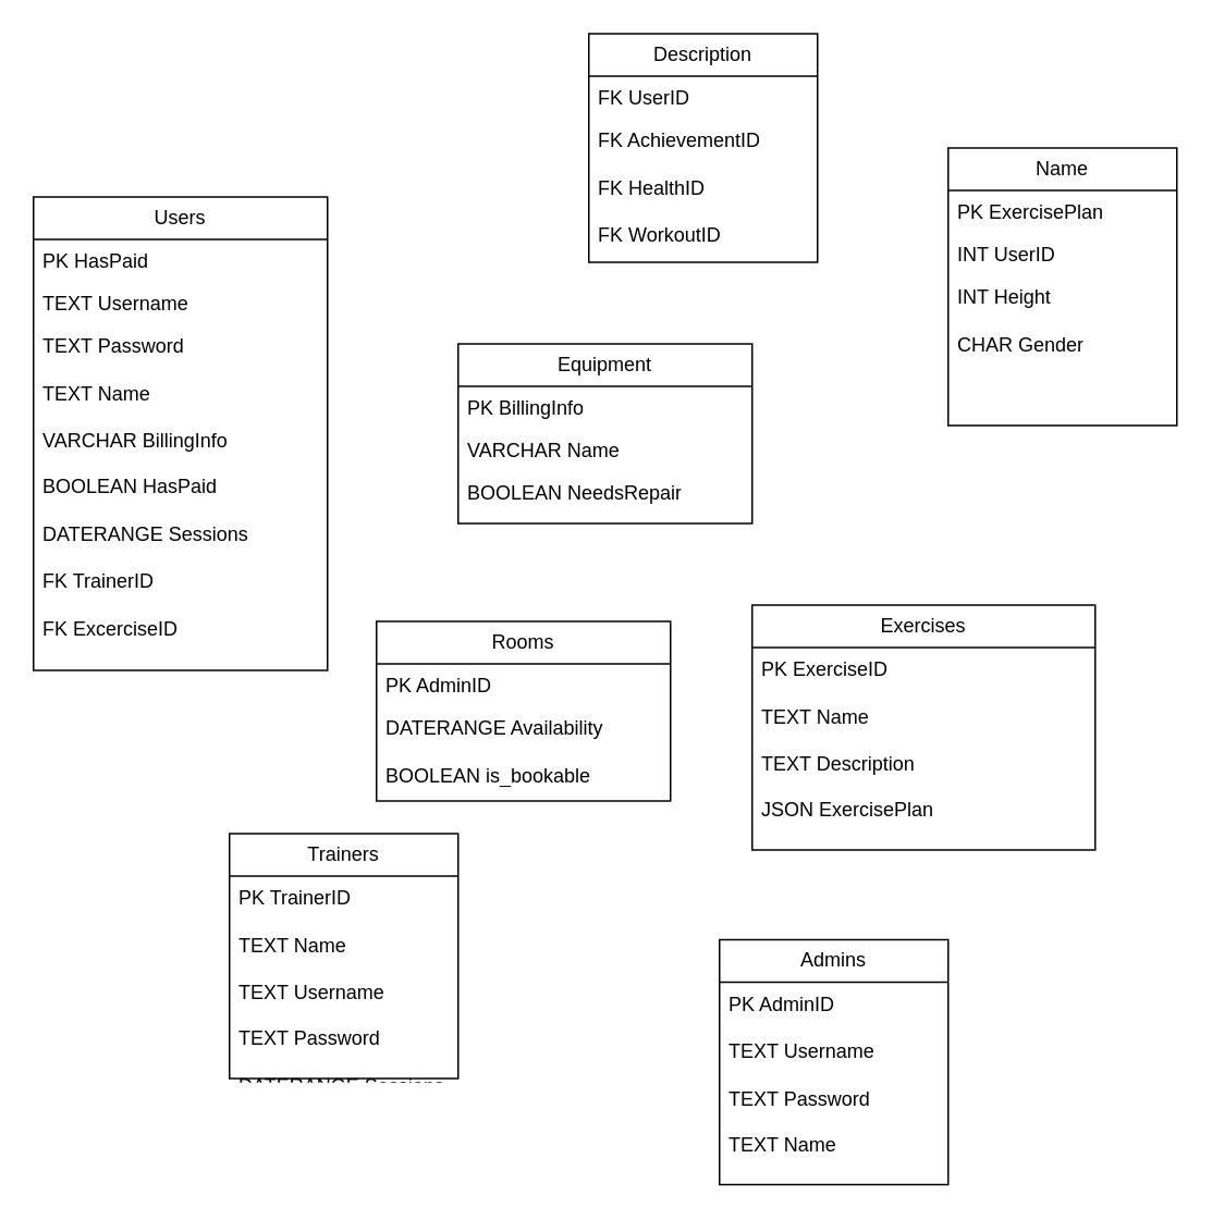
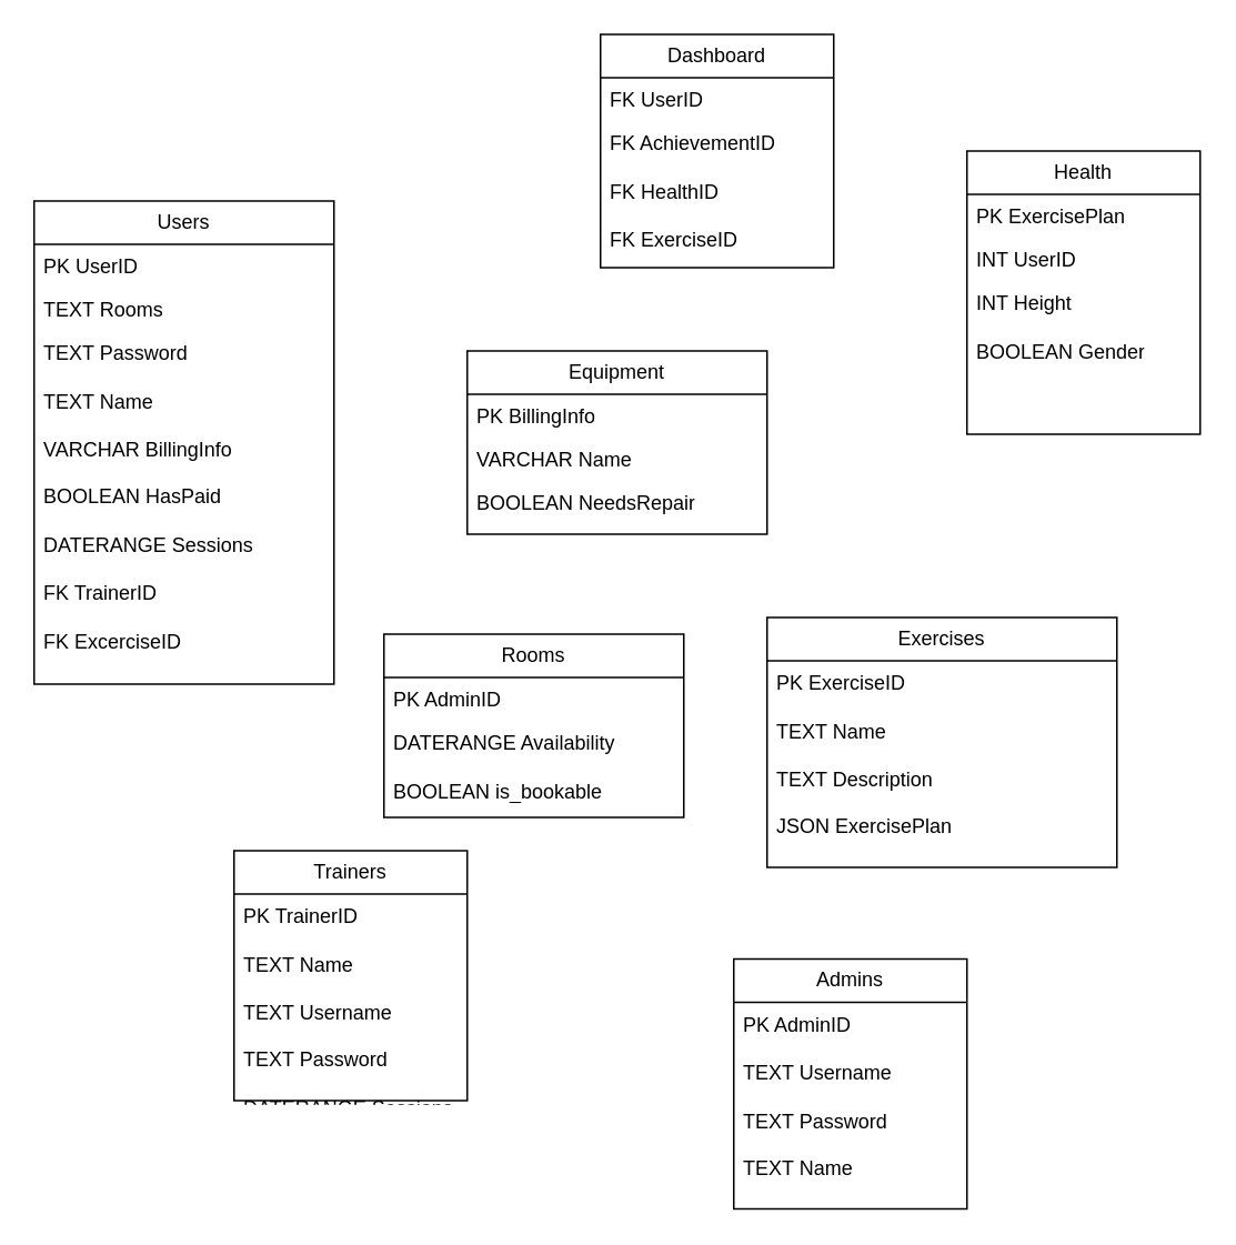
  <mxCell id="0" />
  <mxCell id="1" parent="0" />
  <mxCell id="2" value="Users" style="swimlane;fontStyle=0;childLayout=stackLayout;horizontal=1;startSize=26;fillColor=none;horizontalStack=0;resizeParent=1;resizeParentMax=0;resizeLast=0;collapsible=1;marginBottom=0;whiteSpace=wrap;html=1;" parent="1" vertex="1"><mxGeometry x="20" y="120" width="180" height="290" as="geometry" /></mxCell>
- <mxCell id="3" value="PK HasPaid" style="text;strokeColor=none;fillColor=none;align=left;verticalAlign=top;spacingLeft=4;spacingRight=4;overflow=hidden;rotatable=0;points=[[0,0.5],[1,0.5]];portConstraint=eastwest;whiteSpace=wrap;html=1;" parent="2" vertex="1"><mxGeometry y="26" width="180" height="26" as="geometry" /></mxCell>
- <mxCell id="4" value="TEXT Username" style="text;strokeColor=none;fillColor=none;align=left;verticalAlign=top;spacingLeft=4;spacingRight=4;overflow=hidden;rotatable=0;points=[[0,0.5],[1,0.5]];portConstraint=eastwest;whiteSpace=wrap;html=1;" parent="2" vertex="1"><mxGeometry y="52" width="180" height="26" as="geometry" /></mxCell>
+ <mxCell id="3" value="PK UserID" style="text;strokeColor=none;fillColor=none;align=left;verticalAlign=top;spacingLeft=4;spacingRight=4;overflow=hidden;rotatable=0;points=[[0,0.5],[1,0.5]];portConstraint=eastwest;whiteSpace=wrap;html=1;" parent="2" vertex="1"><mxGeometry y="26" width="180" height="26" as="geometry" /></mxCell>
+ <mxCell id="4" value="TEXT Rooms" style="text;strokeColor=none;fillColor=none;align=left;verticalAlign=top;spacingLeft=4;spacingRight=4;overflow=hidden;rotatable=0;points=[[0,0.5],[1,0.5]];portConstraint=eastwest;whiteSpace=wrap;html=1;" parent="2" vertex="1"><mxGeometry y="52" width="180" height="26" as="geometry" /></mxCell>
  <mxCell id="5" value="TEXT Password&lt;div&gt;&lt;br&gt;&lt;/div&gt;&lt;div&gt;TEXT Name&lt;div&gt;&lt;br&gt;&lt;/div&gt;&lt;div&gt;VARCHAR BillingInfo&lt;/div&gt;&lt;div&gt;&lt;br&gt;&lt;/div&gt;&lt;div&gt;BOOLEAN HasPaid&lt;/div&gt;&lt;div&gt;&lt;br&gt;&lt;/div&gt;&lt;div&gt;DATERANGE Sessions&lt;/div&gt;&lt;/div&gt;&lt;div&gt;&lt;br&gt;&lt;/div&gt;&lt;div&gt;FK TrainerID&lt;br&gt;&lt;/div&gt;&lt;div&gt;&lt;br&gt;&lt;/div&gt;&lt;div&gt;FK ExcerciseID&lt;/div&gt;" style="text;strokeColor=none;fillColor=none;align=left;verticalAlign=top;spacingLeft=4;spacingRight=4;overflow=hidden;rotatable=0;points=[[0,0.5],[1,0.5]];portConstraint=eastwest;whiteSpace=wrap;html=1;" parent="2" vertex="1"><mxGeometry y="78" width="180" height="212" as="geometry" /></mxCell>
- <mxCell id="6" value="Description" style="swimlane;fontStyle=0;childLayout=stackLayout;horizontal=1;startSize=26;fillColor=none;horizontalStack=0;resizeParent=1;resizeParentMax=0;resizeLast=0;collapsible=1;marginBottom=0;whiteSpace=wrap;html=1;" parent="1" vertex="1"><mxGeometry x="360" y="20" width="140" height="140" as="geometry" /></mxCell>
+ <mxCell id="6" value="Dashboard" style="swimlane;fontStyle=0;childLayout=stackLayout;horizontal=1;startSize=26;fillColor=none;horizontalStack=0;resizeParent=1;resizeParentMax=0;resizeLast=0;collapsible=1;marginBottom=0;whiteSpace=wrap;html=1;" parent="1" vertex="1"><mxGeometry x="360" y="20" width="140" height="140" as="geometry" /></mxCell>
  <mxCell id="7" value="FK UserID" style="text;strokeColor=none;fillColor=none;align=left;verticalAlign=top;spacingLeft=4;spacingRight=4;overflow=hidden;rotatable=0;points=[[0,0.5],[1,0.5]];portConstraint=eastwest;whiteSpace=wrap;html=1;" parent="6" vertex="1"><mxGeometry y="26" width="140" height="26" as="geometry" /></mxCell>
- <mxCell id="8" value="FK AchievementID&lt;div&gt;&lt;br&gt;&lt;/div&gt;&lt;div&gt;FK HealthID&lt;/div&gt;&lt;div&gt;&lt;br&gt;&lt;/div&gt;&lt;div&gt;FK WorkoutID&lt;/div&gt;" style="text;strokeColor=none;fillColor=none;align=left;verticalAlign=top;spacingLeft=4;spacingRight=4;overflow=hidden;rotatable=0;points=[[0,0.5],[1,0.5]];portConstraint=eastwest;whiteSpace=wrap;html=1;" parent="6" vertex="1"><mxGeometry y="52" width="140" height="88" as="geometry" /></mxCell>
- <mxCell id="9" value="Name" style="swimlane;fontStyle=0;childLayout=stackLayout;horizontal=1;startSize=26;fillColor=none;horizontalStack=0;resizeParent=1;resizeParentMax=0;resizeLast=0;collapsible=1;marginBottom=0;whiteSpace=wrap;html=1;" parent="1" vertex="1"><mxGeometry x="580" y="90" width="140" height="170" as="geometry" /></mxCell>
+ <mxCell id="8" value="FK AchievementID&lt;div&gt;&lt;br&gt;&lt;/div&gt;&lt;div&gt;FK HealthID&lt;/div&gt;&lt;div&gt;&lt;br&gt;&lt;/div&gt;&lt;div&gt;FK ExerciseID&lt;/div&gt;" style="text;strokeColor=none;fillColor=none;align=left;verticalAlign=top;spacingLeft=4;spacingRight=4;overflow=hidden;rotatable=0;points=[[0,0.5],[1,0.5]];portConstraint=eastwest;whiteSpace=wrap;html=1;" parent="6" vertex="1"><mxGeometry y="52" width="140" height="88" as="geometry" /></mxCell>
+ <mxCell id="9" value="Health" style="swimlane;fontStyle=0;childLayout=stackLayout;horizontal=1;startSize=26;fillColor=none;horizontalStack=0;resizeParent=1;resizeParentMax=0;resizeLast=0;collapsible=1;marginBottom=0;whiteSpace=wrap;html=1;" parent="1" vertex="1"><mxGeometry x="580" y="90" width="140" height="170" as="geometry" /></mxCell>
  <mxCell id="10" value="PK ExercisePlan" style="text;strokeColor=none;fillColor=none;align=left;verticalAlign=top;spacingLeft=4;spacingRight=4;overflow=hidden;rotatable=0;points=[[0,0.5],[1,0.5]];portConstraint=eastwest;whiteSpace=wrap;html=1;" parent="9" vertex="1"><mxGeometry y="26" width="140" height="26" as="geometry" /></mxCell>
  <mxCell id="11" value="INT UserID" style="text;strokeColor=none;fillColor=none;align=left;verticalAlign=top;spacingLeft=4;spacingRight=4;overflow=hidden;rotatable=0;points=[[0,0.5],[1,0.5]];portConstraint=eastwest;whiteSpace=wrap;html=1;" parent="9" vertex="1"><mxGeometry y="52" width="140" height="26" as="geometry" /></mxCell>
- <mxCell id="12" value="INT Height&lt;div&gt;&lt;br&gt;&lt;/div&gt;&lt;div&gt;CHAR Gender&lt;/div&gt;&lt;div&gt;&lt;br&gt;&lt;/div&gt;" style="text;strokeColor=none;fillColor=none;align=left;verticalAlign=top;spacingLeft=4;spacingRight=4;overflow=hidden;rotatable=0;points=[[0,0.5],[1,0.5]];portConstraint=eastwest;whiteSpace=wrap;html=1;" parent="9" vertex="1"><mxGeometry y="78" width="140" height="92" as="geometry" /></mxCell>
+ <mxCell id="12" value="INT Height&lt;div&gt;&lt;br&gt;&lt;/div&gt;&lt;div&gt;BOOLEAN Gender&lt;/div&gt;&lt;div&gt;&lt;br&gt;&lt;/div&gt;" style="text;strokeColor=none;fillColor=none;align=left;verticalAlign=top;spacingLeft=4;spacingRight=4;overflow=hidden;rotatable=0;points=[[0,0.5],[1,0.5]];portConstraint=eastwest;whiteSpace=wrap;html=1;" parent="9" vertex="1"><mxGeometry y="78" width="140" height="92" as="geometry" /></mxCell>
  <mxCell id="13" value="Equipment" style="swimlane;fontStyle=0;childLayout=stackLayout;horizontal=1;startSize=26;fillColor=none;horizontalStack=0;resizeParent=1;resizeParentMax=0;resizeLast=0;collapsible=1;marginBottom=0;whiteSpace=wrap;html=1;" parent="1" vertex="1"><mxGeometry x="280" y="210" width="180" height="110" as="geometry" /></mxCell>
  <mxCell id="14" value="PK BillingInfo" style="text;strokeColor=none;fillColor=none;align=left;verticalAlign=top;spacingLeft=4;spacingRight=4;overflow=hidden;rotatable=0;points=[[0,0.5],[1,0.5]];portConstraint=eastwest;whiteSpace=wrap;html=1;" parent="13" vertex="1"><mxGeometry y="26" width="180" height="26" as="geometry" /></mxCell>
  <mxCell id="15" value="VARCHAR Name" style="text;strokeColor=none;fillColor=none;align=left;verticalAlign=top;spacingLeft=4;spacingRight=4;overflow=hidden;rotatable=0;points=[[0,0.5],[1,0.5]];portConstraint=eastwest;whiteSpace=wrap;html=1;" parent="13" vertex="1"><mxGeometry y="52" width="180" height="26" as="geometry" /></mxCell>
  <mxCell id="16" value="BOOLEAN NeedsRepair" style="text;strokeColor=none;fillColor=none;align=left;verticalAlign=top;spacingLeft=4;spacingRight=4;overflow=hidden;rotatable=0;points=[[0,0.5],[1,0.5]];portConstraint=eastwest;whiteSpace=wrap;html=1;" parent="13" vertex="1"><mxGeometry y="78" width="180" height="32" as="geometry" /></mxCell>
  <mxCell id="17" value="Rooms" style="swimlane;fontStyle=0;childLayout=stackLayout;horizontal=1;startSize=26;fillColor=none;horizontalStack=0;resizeParent=1;resizeParentMax=0;resizeLast=0;collapsible=1;marginBottom=0;whiteSpace=wrap;html=1;" parent="1" vertex="1"><mxGeometry x="230" y="380" width="180" height="110" as="geometry" /></mxCell>
  <mxCell id="18" value="PK AdminID" style="text;strokeColor=none;fillColor=none;align=left;verticalAlign=top;spacingLeft=4;spacingRight=4;overflow=hidden;rotatable=0;points=[[0,0.5],[1,0.5]];portConstraint=eastwest;whiteSpace=wrap;html=1;" parent="17" vertex="1"><mxGeometry y="26" width="180" height="26" as="geometry" /></mxCell>
  <mxCell id="19" value="DATERANGE Availability&lt;div&gt;&lt;br&gt;&lt;/div&gt;&lt;div&gt;BOOLEAN is_bookable&lt;/div&gt;" style="text;strokeColor=none;fillColor=none;align=left;verticalAlign=top;spacingLeft=4;spacingRight=4;overflow=hidden;rotatable=0;points=[[0,0.5],[1,0.5]];portConstraint=eastwest;whiteSpace=wrap;html=1;" parent="17" vertex="1"><mxGeometry y="52" width="180" height="58" as="geometry" /></mxCell>
  <mxCell id="20" value="Exercises" style="swimlane;fontStyle=0;childLayout=stackLayout;horizontal=1;startSize=26;fillColor=none;horizontalStack=0;resizeParent=1;resizeParentMax=0;resizeLast=0;collapsible=1;marginBottom=0;whiteSpace=wrap;html=1;" parent="1" vertex="1"><mxGeometry x="460" y="370" width="210" height="150" as="geometry" /></mxCell>
  <mxCell id="21" value="PK ExerciseID&lt;div&gt;&lt;br&gt;&lt;/div&gt;&lt;div&gt;TEXT Name&lt;br&gt;&lt;div&gt;&lt;br&gt;&lt;/div&gt;&lt;div&gt;TEXT Description&lt;/div&gt;&lt;div&gt;&lt;br&gt;&lt;/div&gt;&lt;div&gt;JSON ExercisePlan&lt;/div&gt;&lt;/div&gt;&lt;div&gt;&lt;br&gt;&lt;/div&gt;" style="text;strokeColor=none;fillColor=none;align=left;verticalAlign=top;spacingLeft=4;spacingRight=4;overflow=hidden;rotatable=0;points=[[0,0.5],[1,0.5]];portConstraint=eastwest;whiteSpace=wrap;html=1;" parent="20" vertex="1"><mxGeometry y="26" width="210" height="124" as="geometry" /></mxCell>
  <mxCell id="22" value="Trainers" style="swimlane;fontStyle=0;childLayout=stackLayout;horizontal=1;startSize=26;fillColor=none;horizontalStack=0;resizeParent=1;resizeParentMax=0;resizeLast=0;collapsible=1;marginBottom=0;whiteSpace=wrap;html=1;" parent="1" vertex="1"><mxGeometry x="140" y="510" width="140" height="150" as="geometry" /></mxCell>
  <mxCell id="23" value="PK TrainerID&lt;div&gt;&lt;br&gt;&lt;/div&gt;&lt;div&gt;TEXT Name&lt;/div&gt;&lt;div&gt;&lt;br&gt;&lt;/div&gt;&lt;div&gt;TEXT Username&lt;/div&gt;&lt;div&gt;&lt;br&gt;&lt;/div&gt;&lt;div&gt;TEXT Password&lt;/div&gt;&lt;div&gt;&lt;br&gt;&lt;/div&gt;&lt;div&gt;DATERANGE Sessions&lt;/div&gt;" style="text;strokeColor=none;fillColor=none;align=left;verticalAlign=top;spacingLeft=4;spacingRight=4;overflow=hidden;rotatable=0;points=[[0,0.5],[1,0.5]];portConstraint=eastwest;whiteSpace=wrap;html=1;" parent="22" vertex="1"><mxGeometry y="26" width="140" height="124" as="geometry" /></mxCell>
  <mxCell id="24" value="Admins" style="swimlane;fontStyle=0;childLayout=stackLayout;horizontal=1;startSize=26;fillColor=none;horizontalStack=0;resizeParent=1;resizeParentMax=0;resizeLast=0;collapsible=1;marginBottom=0;whiteSpace=wrap;html=1;" vertex="1" parent="1"><mxGeometry x="440" y="575" width="140" height="150" as="geometry" /></mxCell>
  <mxCell id="25" value="PK AdminID&lt;div&gt;&lt;br&gt;&lt;/div&gt;&lt;div&gt;TEXT Username&lt;/div&gt;&lt;div&gt;&lt;br&gt;&lt;/div&gt;&lt;div&gt;TEXT Password&lt;/div&gt;&lt;div&gt;&lt;br&gt;&lt;/div&gt;&lt;div&gt;TEXT Name&lt;/div&gt;&lt;div&gt;&lt;br&gt;&lt;/div&gt;&lt;div&gt;&lt;br&gt;&lt;/div&gt;" style="text;strokeColor=none;fillColor=none;align=left;verticalAlign=top;spacingLeft=4;spacingRight=4;overflow=hidden;rotatable=0;points=[[0,0.5],[1,0.5]];portConstraint=eastwest;whiteSpace=wrap;html=1;" vertex="1" parent="24"><mxGeometry y="26" width="140" height="124" as="geometry" /></mxCell>
